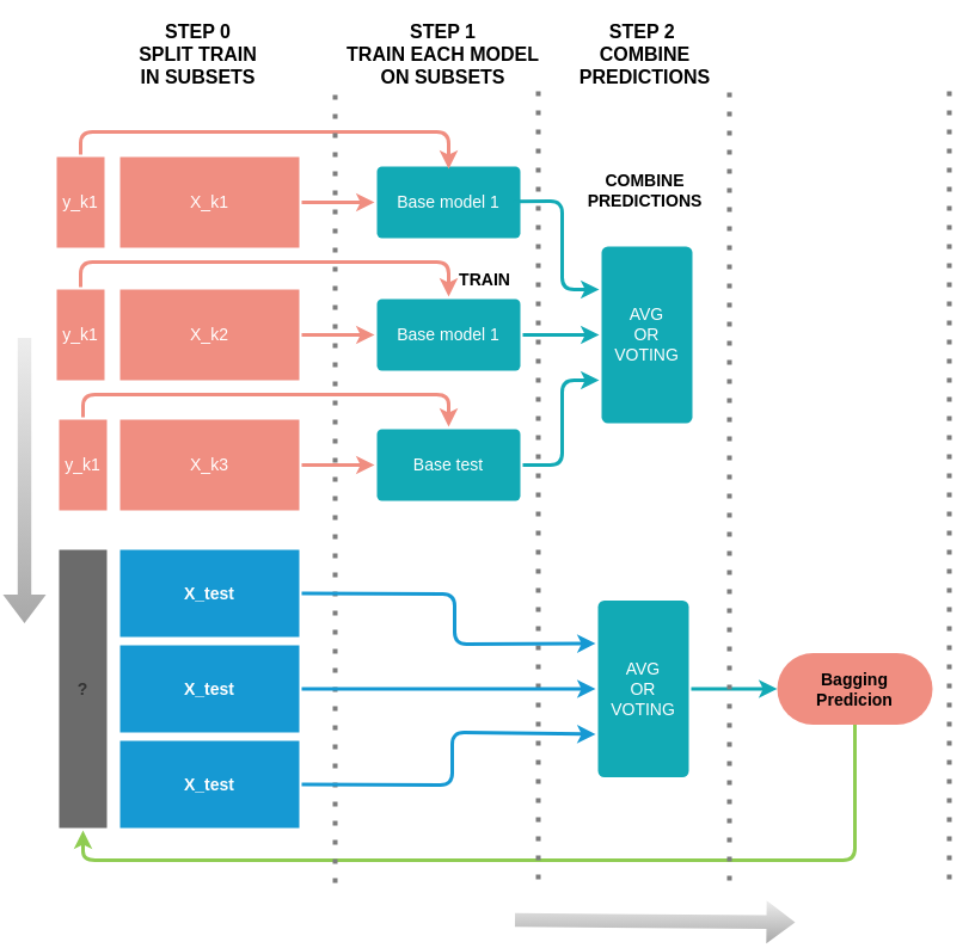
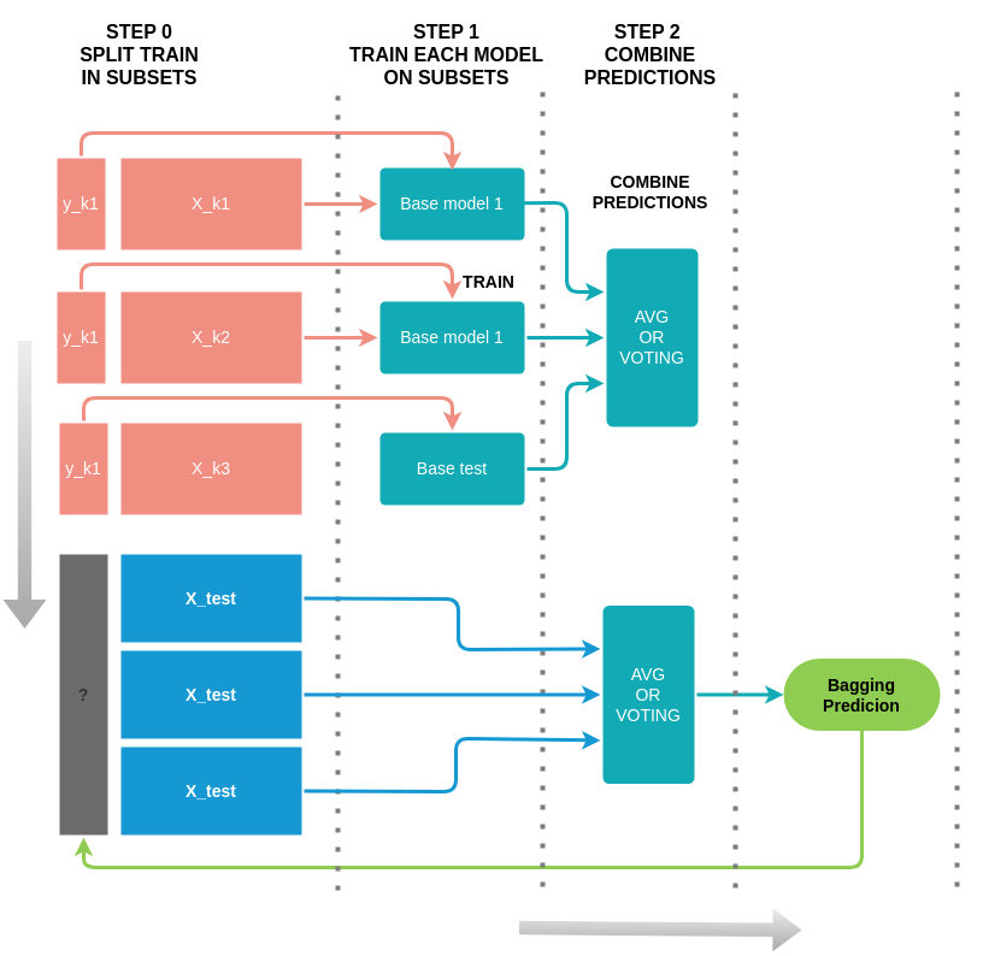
  <mxCell id="0" />
  <mxCell id="1" parent="0" />
  <mxCell id="2" value="" style="edgeStyle=none;rounded=1;jumpStyle=none;html=1;shadow=0;labelBackgroundColor=none;startArrow=none;startFill=0;jettySize=auto;orthogonalLoop=1;strokeColor=#F08E81;strokeWidth=3;fontFamily=Helvetica;fontSize=14;fontColor=#FFFFFF;spacing=5;fontStyle=1;fillColor=#b0e3e6;exitX=1;exitY=0.5;exitDx=0;exitDy=0;entryX=0;entryY=0.5;entryDx=0;entryDy=0;" parent="1" source="3" target="6" edge="1"><mxGeometry relative="1" as="geometry"><Array as="points" /></mxGeometry></mxCell>
  <mxCell id="3" value="X_k1" style="rounded=1;whiteSpace=wrap;html=1;shadow=0;labelBackgroundColor=none;strokeColor=none;strokeWidth=3;fillColor=#f08e81;fontFamily=Helvetica;fontSize=14;fontColor=#FFFFFF;align=center;spacing=5;fontStyle=0;arcSize=0;perimeterSpacing=2;" parent="1" vertex="1"><mxGeometry x="100" y="131" width="150" height="76" as="geometry" /></mxCell>
  <mxCell id="4" style="edgeStyle=orthogonalEdgeStyle;rounded=1;orthogonalLoop=1;jettySize=auto;html=1;exitX=1;exitY=0.5;exitDx=0;exitDy=0;entryX=0;entryY=0.75;entryDx=0;entryDy=0;strokeWidth=3;strokeColor=#12AAB5;" edge="1" parent="1" source="5" target="34"><mxGeometry relative="1" as="geometry"><Array as="points"><mxPoint x="470" y="389" /><mxPoint x="470" y="318" /></Array></mxGeometry></mxCell>
  <mxCell id="5" value="Base test" style="rounded=1;whiteSpace=wrap;html=1;shadow=0;labelBackgroundColor=none;strokeColor=none;strokeWidth=3;fillColor=#12AAB5;fontFamily=Helvetica;fontSize=14;fontColor=#FFFFFF;align=center;spacing=5;arcSize=7;perimeterSpacing=2;" parent="1" vertex="1"><mxGeometry x="315" y="359" width="120" height="60" as="geometry" /></mxCell>
  <mxCell id="6" value="Base model 1" style="rounded=1;whiteSpace=wrap;html=1;shadow=0;labelBackgroundColor=none;strokeColor=none;strokeWidth=3;fillColor=#12AAB5;fontFamily=Helvetica;fontSize=14;fontColor=#FFFFFF;align=center;spacing=5;arcSize=7;perimeterSpacing=2;" parent="1" vertex="1"><mxGeometry x="315" y="139" width="120" height="60" as="geometry" /></mxCell>
  <mxCell id="7" value="&lt;span style=&quot;font-size: 14px&quot;&gt;&lt;b&gt;COMBINE &lt;br&gt;PREDICTIONS&lt;/b&gt;&lt;/span&gt;" style="text;html=1;align=center;verticalAlign=middle;resizable=0;points=[];autosize=1;strokeColor=none;fillColor=none;" parent="1" vertex="1"><mxGeometry x="484" y="139" width="110" height="40" as="geometry" /></mxCell>
  <mxCell id="8" value="" style="edgeStyle=none;rounded=1;jumpStyle=none;html=1;shadow=0;labelBackgroundColor=none;startArrow=none;startFill=0;jettySize=auto;orthogonalLoop=1;strokeColor=#12AAB5;strokeWidth=3;fontFamily=Helvetica;fontSize=14;fontColor=#FFFFFF;spacing=5;fontStyle=1;fillColor=#b0e3e6;entryX=0;entryY=0.5;entryDx=0;entryDy=0;exitX=1;exitY=0.5;exitDx=0;exitDy=0;" parent="1" source="31" target="34" edge="1"><mxGeometry relative="1" as="geometry"><mxPoint x="490" y="317" as="sourcePoint" /><mxPoint x="921.844" y="602.5" as="targetPoint" /><Array as="points" /></mxGeometry></mxCell>
  <mxCell id="9" value="y_k1" style="rounded=1;whiteSpace=wrap;html=1;shadow=0;labelBackgroundColor=none;strokeColor=none;strokeWidth=3;fillColor=#f08e81;fontFamily=Helvetica;fontSize=14;fontColor=#FFFFFF;align=center;spacing=5;fontStyle=0;arcSize=0;perimeterSpacing=2;" parent="1" vertex="1"><mxGeometry x="47" y="131" width="40" height="76" as="geometry" /></mxCell>
  <mxCell id="10" value="" style="edgeStyle=none;rounded=1;jumpStyle=none;html=1;shadow=0;labelBackgroundColor=none;startArrow=none;startFill=0;jettySize=auto;orthogonalLoop=1;strokeColor=#F08E81;strokeWidth=3;fontFamily=Helvetica;fontSize=14;fontColor=#FFFFFF;spacing=5;fontStyle=1;fillColor=#b0e3e6;exitX=0.5;exitY=0;exitDx=0;exitDy=0;entryX=0.5;entryY=0.063;entryDx=0;entryDy=0;entryPerimeter=0;" parent="1" source="9" target="6" edge="1"><mxGeometry relative="1" as="geometry"><mxPoint x="35" y="131" as="sourcePoint" /><mxPoint x="354" y="160" as="targetPoint" /><Array as="points"><mxPoint x="67" y="110" /><mxPoint x="375" y="110" /></Array></mxGeometry></mxCell>
  <mxCell id="11" value="&lt;b&gt;&lt;font&gt;&lt;font style=&quot;font-size: 16px&quot;&gt;STEP 1&lt;br&gt;TRAIN EACH MODEL &lt;br&gt;ON SUBSETS&lt;/font&gt;&lt;br&gt;&lt;/font&gt;&lt;/b&gt;" style="text;html=1;align=center;verticalAlign=middle;resizable=0;points=[];autosize=1;strokeColor=none;fillColor=none;" parent="1" vertex="1"><mxGeometry x="280" y="20" width="180" height="50" as="geometry" /></mxCell>
  <mxCell id="12" value="&lt;b&gt;&lt;font&gt;&lt;font style=&quot;font-size: 16px&quot;&gt;&lt;font&gt;STEP 2&amp;nbsp;&lt;br&gt;&lt;/font&gt;COMBINE &lt;br&gt;PREDICTIONS&lt;/font&gt;&lt;br&gt;&lt;/font&gt;&lt;/b&gt;" style="text;html=1;align=center;verticalAlign=middle;resizable=0;points=[];autosize=1;strokeColor=none;fillColor=none;" parent="1" vertex="1"><mxGeometry x="479" y="20" width="120" height="50" as="geometry" /></mxCell>
  <mxCell id="13" value="" style="edgeStyle=none;rounded=1;jumpStyle=none;html=1;shadow=0;labelBackgroundColor=none;startArrow=none;startFill=0;jettySize=auto;orthogonalLoop=1;strokeColor=#E85642;strokeWidth=3;fontFamily=Helvetica;fontSize=14;fontColor=#FFFFFF;spacing=5;fontStyle=1;fillColor=#b0e3e6;" parent="1" edge="1"><mxGeometry relative="1" as="geometry"><mxPoint x="175" y="673" as="sourcePoint" /><mxPoint x="175" y="675" as="targetPoint" /></mxGeometry></mxCell>
  <mxCell id="14" value="X_test" style="rounded=1;whiteSpace=wrap;html=1;shadow=0;labelBackgroundColor=none;strokeColor=none;strokeWidth=3;fillColor=#1699d3;fontFamily=Helvetica;fontSize=14;fontColor=#FFFFFF;align=center;spacing=5;fontStyle=1;arcSize=0;perimeterSpacing=2;" parent="1" vertex="1"><mxGeometry x="100" y="620" width="150" height="73" as="geometry" /></mxCell>
  <mxCell id="15" value="&lt;b&gt;&lt;font style=&quot;font-size: 14px&quot;&gt;TRAIN&lt;/font&gt;&lt;/b&gt;" style="text;html=1;align=center;verticalAlign=middle;resizable=0;points=[];autosize=1;strokeColor=none;fillColor=none;" parent="1" vertex="1"><mxGeometry x="375" y="224" width="60" height="20" as="geometry" /></mxCell>
  <mxCell id="16" value="" style="edgeStyle=none;rounded=1;jumpStyle=none;html=1;shadow=0;labelBackgroundColor=none;startArrow=none;startFill=0;jettySize=auto;orthogonalLoop=1;strokeColor=#12AAB5;strokeWidth=3;fontFamily=Helvetica;fontSize=14;fontColor=#FFFFFF;spacing=5;fontStyle=1;fillColor=#b0e3e6;exitX=1;exitY=0.5;exitDx=0;exitDy=0;entryX=0;entryY=0.5;entryDx=0;entryDy=0;" parent="1" source="40" target="19" edge="1"><mxGeometry relative="1" as="geometry"><mxPoint x="660" y="560" as="sourcePoint" /><mxPoint x="824" y="577" as="targetPoint" /><Array as="points" /></mxGeometry></mxCell>
  <mxCell id="17" value="" style="endArrow=none;dashed=1;html=1;dashPattern=1 3;strokeWidth=4;rounded=1;fontSize=14;strokeColor=#7D7D7D;" parent="1" edge="1"><mxGeometry width="50" height="50" relative="1" as="geometry"><mxPoint x="794" y="736" as="sourcePoint" /><mxPoint x="794" y="69" as="targetPoint" /><Array as="points"><mxPoint x="794" y="437" /><mxPoint x="794" y="200" /></Array></mxGeometry></mxCell>
  <mxCell id="18" style="edgeStyle=orthogonalEdgeStyle;rounded=1;orthogonalLoop=1;jettySize=auto;html=1;exitX=0.5;exitY=1;exitDx=0;exitDy=0;entryX=0.5;entryY=1;entryDx=0;entryDy=0;strokeWidth=3;strokeColor=#8FCC52;" parent="1" source="19" target="21" edge="1"><mxGeometry relative="1" as="geometry"><Array as="points"><mxPoint x="715" y="720" /><mxPoint x="69" y="720" /></Array></mxGeometry></mxCell>
- <mxCell id="19" value="&lt;b&gt;Bagging&lt;br&gt;Predicion&lt;/b&gt;" style="rounded=1;whiteSpace=wrap;html=1;fontSize=14;fillColor=#f08e81;strokeColor=none;arcSize=50;strokeWidth=4;" parent="1" vertex="1"><mxGeometry x="650" y="546.5" width="130" height="60" as="geometry" /></mxCell>
- <mxCell id="20" value="&lt;b&gt;&lt;font&gt;&lt;font style=&quot;font-size: 16px&quot;&gt;&lt;font&gt;STEP 0&lt;br&gt;SPLIT TRAIN &lt;br&gt;&lt;/font&gt;IN SUBSETS&lt;/font&gt;&lt;br&gt;&lt;/font&gt;&lt;/b&gt;" style="text;html=1;align=center;verticalAlign=middle;resizable=0;points=[];autosize=1;strokeColor=none;fillColor=none;" parent="1" vertex="1"><mxGeometry x="110" y="20" width="110" height="50" as="geometry" /></mxCell>
+ <mxCell id="19" value="&lt;b&gt;Bagging&lt;br&gt;Predicion&lt;/b&gt;" style="rounded=1;whiteSpace=wrap;html=1;fontSize=14;fillColor=#8FCC52;strokeColor=none;arcSize=50;strokeWidth=4;" parent="1" vertex="1"><mxGeometry x="650" y="546.5" width="130" height="60" as="geometry" /></mxCell>
+ <mxCell id="20" value="&lt;b&gt;&lt;font&gt;&lt;font style=&quot;font-size: 16px&quot;&gt;&lt;font&gt;STEP 0&lt;br&gt;SPLIT TRAIN &lt;br&gt;&lt;/font&gt;IN SUBSETS&lt;/font&gt;&lt;br&gt;&lt;/font&gt;&lt;/b&gt;" style="text;html=1;align=center;verticalAlign=middle;resizable=0;points=[];autosize=1;strokeColor=none;fillColor=none;" parent="1" vertex="1"><mxGeometry x="60" y="20" width="110" height="50" as="geometry" /></mxCell>
  <mxCell id="21" value="?" style="rounded=1;whiteSpace=wrap;html=1;shadow=0;labelBackgroundColor=none;strokeColor=none;strokeWidth=3;fillColor=#6B6B6B;fontFamily=Helvetica;fontSize=14;fontColor=#333333;align=center;spacing=5;fontStyle=1;arcSize=0;perimeterSpacing=2;" parent="1" vertex="1"><mxGeometry x="49" y="460" width="40" height="233" as="geometry" /></mxCell>
  <mxCell id="22" value="" style="endArrow=none;dashed=1;html=1;dashPattern=1 3;strokeWidth=4;rounded=1;fontSize=14;strokeColor=#7D7D7D;" parent="1" edge="1"><mxGeometry width="50" height="50" relative="1" as="geometry"><mxPoint x="610" y="737" as="sourcePoint" /><mxPoint x="610" y="70" as="targetPoint" /><Array as="points"><mxPoint x="610" y="438" /></Array></mxGeometry></mxCell>
  <mxCell id="23" value="" style="endArrow=none;dashed=1;html=1;dashPattern=1 3;strokeWidth=4;rounded=1;fontSize=14;strokeColor=#7D7D7D;" parent="1" edge="1"><mxGeometry width="50" height="50" relative="1" as="geometry"><mxPoint x="450" y="736" as="sourcePoint" /><mxPoint x="450" y="69" as="targetPoint" /><Array as="points"><mxPoint x="450" y="437" /></Array></mxGeometry></mxCell>
  <mxCell id="24" value="" style="shape=flexArrow;endArrow=classic;html=1;rounded=0;fontSize=16;strokeColor=none;strokeWidth=1;width=11.429;endSize=7.671;endWidth=23.673;fillColor=#A8A8A8;gradientColor=#EDEDED;gradientDirection=north;" parent="1" edge="1"><mxGeometry width="50" height="50" relative="1" as="geometry"><mxPoint x="20" y="282" as="sourcePoint" /><mxPoint x="20" y="522" as="targetPoint" /></mxGeometry></mxCell>
  <mxCell id="25" value="" style="shape=flexArrow;endArrow=classic;html=1;rounded=0;fontSize=16;strokeColor=none;strokeWidth=1;width=11.429;endSize=7.671;endWidth=23.673;fillColor=#A8A8A8;gradientColor=#EDEDED;gradientDirection=north;" parent="1" edge="1"><mxGeometry width="50" height="50" relative="1" as="geometry"><mxPoint x="430" y="770" as="sourcePoint" /><mxPoint x="665.5" y="772" as="targetPoint" /></mxGeometry></mxCell>
  <mxCell id="26" value="" style="endArrow=none;dashed=1;html=1;dashPattern=1 3;strokeWidth=4;rounded=1;fontSize=14;strokeColor=#7D7D7D;" parent="1" edge="1"><mxGeometry width="50" height="50" relative="1" as="geometry"><mxPoint x="280" y="739" as="sourcePoint" /><mxPoint x="280" y="72" as="targetPoint" /><Array as="points"><mxPoint x="280" y="440" /></Array></mxGeometry></mxCell>
  <mxCell id="27" value="X_k2" style="rounded=1;whiteSpace=wrap;html=1;shadow=0;labelBackgroundColor=none;strokeColor=none;strokeWidth=3;fillColor=#f08e81;fontFamily=Helvetica;fontSize=14;fontColor=#FFFFFF;align=center;spacing=5;fontStyle=0;arcSize=0;perimeterSpacing=2;" vertex="1" parent="1"><mxGeometry x="100" y="242" width="150" height="76" as="geometry" /></mxCell>
  <mxCell id="28" value="X_k3" style="rounded=1;whiteSpace=wrap;html=1;shadow=0;labelBackgroundColor=none;strokeColor=none;strokeWidth=3;fillColor=#f08e81;fontFamily=Helvetica;fontSize=14;fontColor=#FFFFFF;align=center;spacing=5;fontStyle=0;arcSize=0;perimeterSpacing=2;" vertex="1" parent="1"><mxGeometry x="100" y="351" width="150" height="76" as="geometry" /></mxCell>
  <mxCell id="29" value="y_k1" style="rounded=1;whiteSpace=wrap;html=1;shadow=0;labelBackgroundColor=none;strokeColor=none;strokeWidth=3;fillColor=#f08e81;fontFamily=Helvetica;fontSize=14;fontColor=#FFFFFF;align=center;spacing=5;fontStyle=0;arcSize=0;perimeterSpacing=2;" vertex="1" parent="1"><mxGeometry x="47" y="242" width="40" height="76" as="geometry" /></mxCell>
  <mxCell id="30" value="y_k1" style="rounded=1;whiteSpace=wrap;html=1;shadow=0;labelBackgroundColor=none;strokeColor=none;strokeWidth=3;fillColor=#f08e81;fontFamily=Helvetica;fontSize=14;fontColor=#FFFFFF;align=center;spacing=5;fontStyle=0;arcSize=0;perimeterSpacing=2;" vertex="1" parent="1"><mxGeometry x="49" y="351" width="40" height="76" as="geometry" /></mxCell>
  <mxCell id="31" value="Base model 1" style="rounded=1;whiteSpace=wrap;html=1;shadow=0;labelBackgroundColor=none;strokeColor=none;strokeWidth=3;fillColor=#12AAB5;fontFamily=Helvetica;fontSize=14;fontColor=#FFFFFF;align=center;spacing=5;arcSize=7;perimeterSpacing=2;" vertex="1" parent="1"><mxGeometry x="315" y="250" width="120" height="60" as="geometry" /></mxCell>
  <mxCell id="32" value="" style="edgeStyle=none;rounded=1;jumpStyle=none;html=1;shadow=0;labelBackgroundColor=none;startArrow=none;startFill=0;jettySize=auto;orthogonalLoop=1;strokeColor=#F08E81;strokeWidth=3;fontFamily=Helvetica;fontSize=14;fontColor=#FFFFFF;spacing=5;fontStyle=1;fillColor=#b0e3e6;exitX=1;exitY=0.5;exitDx=0;exitDy=0;entryX=0;entryY=0.5;entryDx=0;entryDy=0;" edge="1" parent="1" source="27" target="31"><mxGeometry relative="1" as="geometry"><Array as="points" /><mxPoint x="254" y="287.47" as="sourcePoint" /><mxPoint x="315" y="287.47" as="targetPoint" /></mxGeometry></mxCell>
- <mxCell id="33" value="" style="edgeStyle=none;rounded=1;jumpStyle=none;html=1;shadow=0;labelBackgroundColor=none;startArrow=none;startFill=0;jettySize=auto;orthogonalLoop=1;strokeColor=#F08E81;strokeWidth=3;fontFamily=Helvetica;fontSize=14;fontColor=#FFFFFF;spacing=5;fontStyle=1;fillColor=#b0e3e6;entryX=0;entryY=0.5;entryDx=0;entryDy=0;exitX=1;exitY=0.5;exitDx=0;exitDy=0;" edge="1" parent="1" source="28" target="5"><mxGeometry relative="1" as="geometry"><Array as="points" /><mxPoint x="250" y="388" as="sourcePoint" /><mxPoint x="315" y="388.47" as="targetPoint" /></mxGeometry></mxCell>
  <mxCell id="34" value="AVG&lt;br&gt;OR&lt;br&gt;VOTING" style="rounded=1;whiteSpace=wrap;html=1;shadow=0;labelBackgroundColor=none;strokeColor=none;strokeWidth=3;fillColor=#12AAB5;fontFamily=Helvetica;fontSize=14;fontColor=#FFFFFF;align=center;spacing=5;arcSize=7;perimeterSpacing=2;" vertex="1" parent="1"><mxGeometry x="503" y="206" width="76" height="148" as="geometry" /></mxCell>
  <mxCell id="35" value="" style="edgeStyle=none;rounded=1;jumpStyle=none;html=1;shadow=0;labelBackgroundColor=none;startArrow=none;startFill=0;jettySize=auto;orthogonalLoop=1;strokeColor=#12AAB5;strokeWidth=3;fontFamily=Helvetica;fontSize=14;fontColor=#FFFFFF;spacing=5;fontStyle=1;fillColor=#b0e3e6;entryX=0;entryY=0.25;entryDx=0;entryDy=0;exitX=1;exitY=0.5;exitDx=0;exitDy=0;" edge="1" parent="1" target="34"><mxGeometry relative="1" as="geometry"><mxPoint x="429" y="168.37" as="sourcePoint" /><mxPoint x="494" y="168.37" as="targetPoint" /><Array as="points"><mxPoint x="470" y="168" /><mxPoint x="470" y="242" /></Array></mxGeometry></mxCell>
  <mxCell id="36" value="" style="edgeStyle=none;rounded=1;jumpStyle=none;html=1;shadow=0;labelBackgroundColor=none;startArrow=none;startFill=0;jettySize=auto;orthogonalLoop=1;strokeColor=#F08E81;strokeWidth=3;fontFamily=Helvetica;fontSize=14;fontColor=#FFFFFF;spacing=5;fontStyle=1;fillColor=#b0e3e6;exitX=0.5;exitY=0;exitDx=0;exitDy=0;entryX=0.5;entryY=0;entryDx=0;entryDy=0;" edge="1" parent="1" source="29" target="31"><mxGeometry relative="1" as="geometry"><mxPoint x="62" y="237.97" as="sourcePoint" /><mxPoint x="370" y="250.002" as="targetPoint" /><Array as="points"><mxPoint x="67" y="219" /><mxPoint x="375" y="219" /></Array></mxGeometry></mxCell>
  <mxCell id="37" value="" style="edgeStyle=none;rounded=1;jumpStyle=none;html=1;shadow=0;labelBackgroundColor=none;startArrow=none;startFill=0;jettySize=auto;orthogonalLoop=1;strokeColor=#F08E81;strokeWidth=3;fontFamily=Helvetica;fontSize=14;fontColor=#FFFFFF;spacing=5;fontStyle=1;fillColor=#b0e3e6;exitX=0.5;exitY=0;exitDx=0;exitDy=0;" edge="1" parent="1" source="30" target="5"><mxGeometry relative="1" as="geometry"><mxPoint x="70" y="351" as="sourcePoint" /><mxPoint x="378" y="359" as="targetPoint" /><Array as="points"><mxPoint x="69" y="330" /><mxPoint x="375" y="330" /></Array></mxGeometry></mxCell>
  <mxCell id="38" value="X_test" style="rounded=1;whiteSpace=wrap;html=1;shadow=0;labelBackgroundColor=none;strokeColor=none;strokeWidth=3;fillColor=#1699D3;fontFamily=Helvetica;fontSize=14;fontColor=#FFFFFF;align=center;spacing=5;fontStyle=1;arcSize=0;perimeterSpacing=2;" vertex="1" parent="1"><mxGeometry x="100" y="540" width="150" height="73" as="geometry" /></mxCell>
  <mxCell id="39" value="X_test" style="rounded=1;whiteSpace=wrap;html=1;shadow=0;labelBackgroundColor=none;strokeColor=none;strokeWidth=3;fillColor=#1699d3;fontFamily=Helvetica;fontSize=14;fontColor=#FFFFFF;align=center;spacing=5;fontStyle=1;arcSize=0;perimeterSpacing=2;" vertex="1" parent="1"><mxGeometry x="100" y="460" width="150" height="73" as="geometry" /></mxCell>
  <mxCell id="40" value="AVG&lt;br&gt;OR&lt;br&gt;VOTING" style="rounded=1;whiteSpace=wrap;html=1;shadow=0;labelBackgroundColor=none;strokeColor=none;strokeWidth=3;fillColor=#12AAB5;fontFamily=Helvetica;fontSize=14;fontColor=#FFFFFF;align=center;spacing=5;arcSize=7;perimeterSpacing=2;" vertex="1" parent="1"><mxGeometry x="500" y="502.5" width="76" height="148" as="geometry" /></mxCell>
  <mxCell id="41" value="" style="edgeStyle=none;rounded=1;jumpStyle=none;html=1;shadow=0;labelBackgroundColor=none;startArrow=none;startFill=0;jettySize=auto;orthogonalLoop=1;strokeColor=#1699D3;strokeWidth=3;fontFamily=Helvetica;fontSize=14;fontColor=#FFFFFF;spacing=5;fontStyle=1;fillColor=#b0e3e6;entryX=0;entryY=0.25;entryDx=0;entryDy=0;exitX=1;exitY=0.5;exitDx=0;exitDy=0;" edge="1" parent="1" source="39" target="40"><mxGeometry relative="1" as="geometry"><mxPoint x="339" y="500.37" as="sourcePoint" /><mxPoint x="411" y="574" as="targetPoint" /><Array as="points"><mxPoint x="380" y="497" /><mxPoint x="380" y="539" /></Array></mxGeometry></mxCell>
  <mxCell id="42" value="" style="edgeStyle=none;rounded=1;jumpStyle=none;html=1;shadow=0;labelBackgroundColor=none;startArrow=none;startFill=0;jettySize=auto;orthogonalLoop=1;strokeColor=#1699D3;strokeWidth=3;fontFamily=Helvetica;fontSize=14;fontColor=#FFFFFF;spacing=5;fontStyle=1;fillColor=#b0e3e6;entryX=0;entryY=0.5;entryDx=0;entryDy=0;exitX=1;exitY=0.5;exitDx=0;exitDy=0;" edge="1" parent="1" source="38" target="40"><mxGeometry relative="1" as="geometry"><mxPoint x="254" y="549.25" as="sourcePoint" /><mxPoint x="501" y="578.75" as="targetPoint" /><Array as="points" /></mxGeometry></mxCell>
  <mxCell id="43" value="" style="edgeStyle=none;rounded=1;jumpStyle=none;html=1;shadow=0;labelBackgroundColor=none;startArrow=none;startFill=0;jettySize=auto;orthogonalLoop=1;strokeColor=#1699D3;strokeWidth=3;fontFamily=Helvetica;fontSize=14;fontColor=#FFFFFF;spacing=5;fontStyle=1;fillColor=#b0e3e6;exitX=1;exitY=0.5;exitDx=0;exitDy=0;entryX=0;entryY=0.75;entryDx=0;entryDy=0;" edge="1" parent="1" source="14" target="40"><mxGeometry relative="1" as="geometry"><mxPoint x="250" y="570.5" as="sourcePoint" /><mxPoint x="480" y="600" as="targetPoint" /><Array as="points"><mxPoint x="378" y="657" /><mxPoint x="378" y="613" /></Array></mxGeometry></mxCell>
